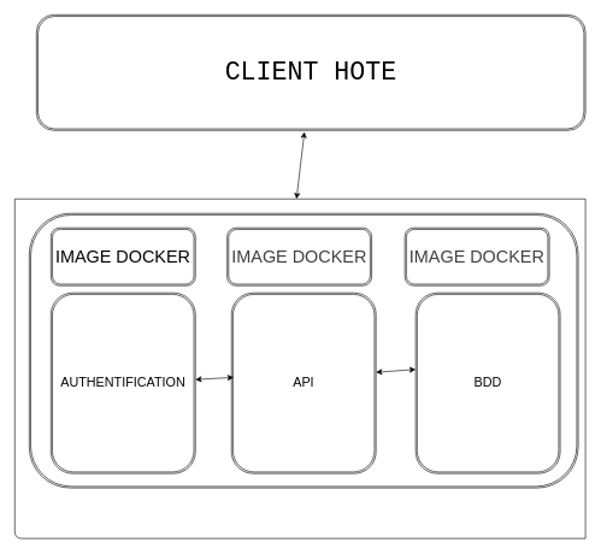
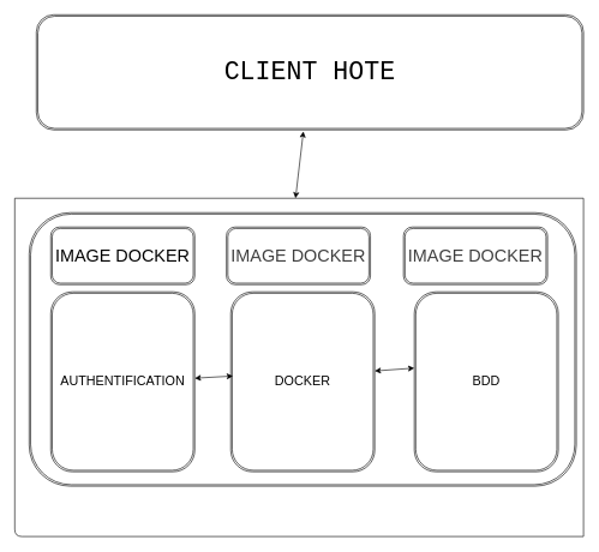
  <mxCell id="0" />
  <mxCell id="1" parent="0" />
  <mxCell id="2" value="" style="shape=ext;double=1;rounded=1;whiteSpace=wrap;html=1;" vertex="1" parent="1"><mxGeometry x="40" y="295" width="760" height="380" as="geometry" /></mxCell>
  <mxCell id="3" value="&lt;font style=&quot;font-size: 36px;&quot; face=&quot;Courier New&quot;&gt;CLIENT HOTE&lt;/font&gt;" style="shape=ext;double=1;rounded=1;whiteSpace=wrap;html=1;" vertex="1" parent="1"><mxGeometry x="50" y="20" width="760" height="160" as="geometry" /></mxCell>
  <mxCell id="4" value="&lt;font style=&quot;font-size: 18px;&quot;&gt;AUTHENTIFICATION&lt;/font&gt;" style="shape=ext;double=1;rounded=1;whiteSpace=wrap;html=1;" vertex="1" parent="1"><mxGeometry x="70" y="405" width="200" height="250" as="geometry" /></mxCell>
- <mxCell id="5" value="&lt;font style=&quot;font-size: 18px;&quot;&gt;API&lt;/font&gt;" style="shape=ext;double=1;rounded=1;whiteSpace=wrap;html=1;" vertex="1" parent="1"><mxGeometry x="320" y="405" width="200" height="250" as="geometry" /></mxCell>
+ <mxCell id="5" value="&lt;font style=&quot;font-size: 18px;&quot;&gt;DOCKER&lt;/font&gt;" style="shape=ext;double=1;rounded=1;whiteSpace=wrap;html=1;" vertex="1" parent="1"><mxGeometry x="320" y="405" width="200" height="250" as="geometry" /></mxCell>
  <mxCell id="6" value="&lt;font style=&quot;font-size: 18px;&quot;&gt;BDD&lt;/font&gt;" style="shape=ext;double=1;rounded=1;whiteSpace=wrap;html=1;" vertex="1" parent="1"><mxGeometry x="575" y="405" width="200" height="250" as="geometry" /></mxCell>
  <mxCell id="7" value="&lt;font style=&quot;font-size: 24px;&quot;&gt;IMAGE DOCKER&lt;/font&gt;" style="shape=ext;double=1;rounded=1;whiteSpace=wrap;html=1;" vertex="1" parent="1"><mxGeometry x="70" y="315" width="200" height="80" as="geometry" /></mxCell>
  <mxCell id="8" value="&lt;span style=&quot;color: rgb(63, 63, 63); font-size: 24px;&quot;&gt;IMAGE DOCKER&lt;/span&gt;" style="shape=ext;double=1;rounded=1;whiteSpace=wrap;html=1;" vertex="1" parent="1"><mxGeometry x="314" y="315" width="200" height="80" as="geometry" /></mxCell>
  <mxCell id="9" value="&lt;span style=&quot;color: rgb(63, 63, 63); font-size: 24px;&quot;&gt;IMAGE DOCKER&lt;/span&gt;" style="shape=ext;double=1;rounded=1;whiteSpace=wrap;html=1;" vertex="1" parent="1"><mxGeometry x="560" y="315" width="200" height="80" as="geometry" /></mxCell>
  <mxCell id="10" value="" style="endArrow=none;html=1;" edge="1" parent="1"><mxGeometry width="50" height="50" relative="1" as="geometry"><mxPoint x="810" y="745" as="sourcePoint" /><mxPoint x="20" y="275" as="targetPoint" /><Array as="points"><mxPoint x="20" y="745" /></Array></mxGeometry></mxCell>
  <mxCell id="11" value="" style="endArrow=none;html=1;" edge="1" parent="1"><mxGeometry width="50" height="50" relative="1" as="geometry"><mxPoint x="20" y="275" as="sourcePoint" /><mxPoint x="810" y="275" as="targetPoint" /></mxGeometry></mxCell>
  <mxCell id="12" value="" style="endArrow=none;html=1;" edge="1" parent="1"><mxGeometry width="50" height="50" relative="1" as="geometry"><mxPoint x="810" y="745" as="sourcePoint" /><mxPoint x="810" y="275" as="targetPoint" /></mxGeometry></mxCell>
  <mxCell id="13" value="" style="endArrow=classic;startArrow=classic;html=1;entryX=0.488;entryY=1.013;entryDx=0;entryDy=0;entryPerimeter=0;" edge="1" parent="1" target="3"><mxGeometry width="50" height="50" relative="1" as="geometry"><mxPoint x="410" y="275" as="sourcePoint" /><mxPoint x="850" y="165" as="targetPoint" /></mxGeometry></mxCell>
  <mxCell id="14" value="" style="endArrow=classic;startArrow=classic;html=1;entryX=0.015;entryY=0.468;entryDx=0;entryDy=0;entryPerimeter=0;" edge="1" parent="1" target="5"><mxGeometry width="50" height="50" relative="1" as="geometry"><mxPoint x="270" y="525" as="sourcePoint" /><mxPoint x="320" y="475" as="targetPoint" /></mxGeometry></mxCell>
  <mxCell id="15" value="" style="endArrow=classic;startArrow=classic;html=1;entryX=0;entryY=0.424;entryDx=0;entryDy=0;entryPerimeter=0;" edge="1" parent="1" target="6"><mxGeometry width="50" height="50" relative="1" as="geometry"><mxPoint x="520" y="515" as="sourcePoint" /><mxPoint x="570" y="465" as="targetPoint" /></mxGeometry></mxCell>
